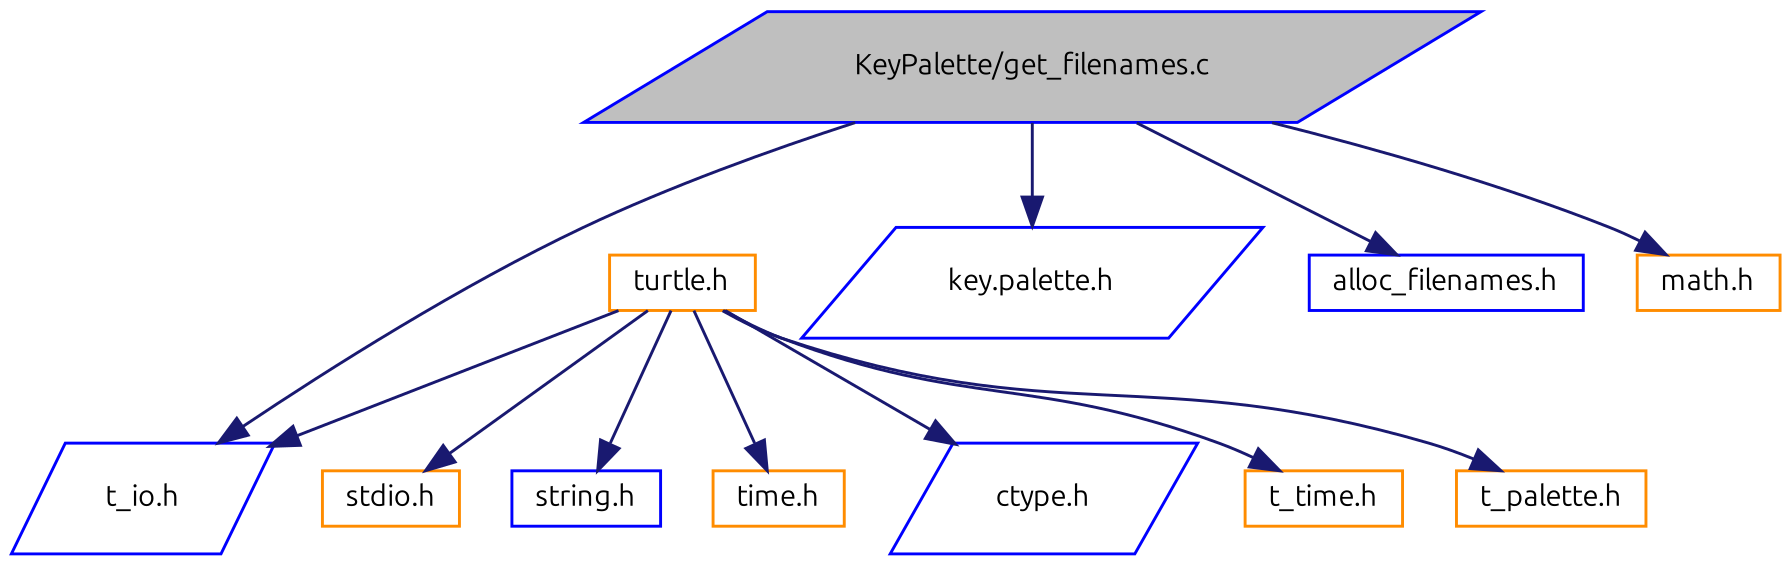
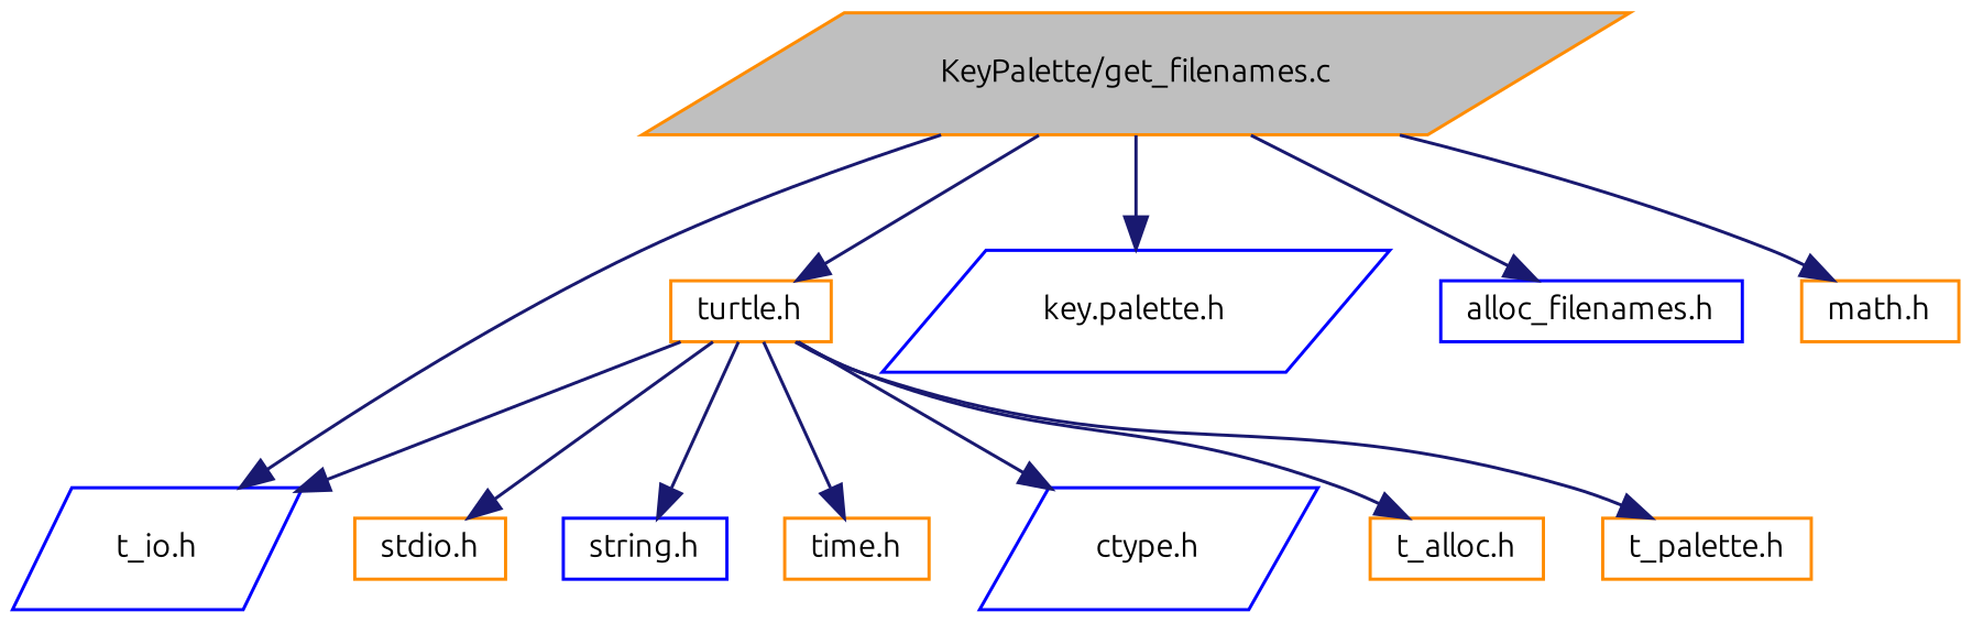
  digraph {
    fontname=Ubuntu
    node [color=blue fontname=Ubuntu fontsize=10 shape=box]
    edge [color=midnightblue fontname=Ubuntu fontsize=10 labelfontname=FreeSans labelfontsize=10 style=solid]
-   n1 [fillcolor=grey75 fontcolor=black height=0.2 label="KeyPalette/get_filenames.c" shape=parallelogram style=filled width=0.4]
+   n1 [color=darkorange fillcolor=grey75 fontcolor=black height=0.2 label="KeyPalette/get_filenames.c" shape=parallelogram style=filled width=0.4]
    n2 [color=darkorange height=0.2 label="turtle.h" width=0.4]
    n3 [height=0.2 label="t_io.h" shape=parallelogram width=0.4]
    n4 [height=0.2 label="key.palette.h" shape=parallelogram width=0.4]
    n5 [height=0.2 label="alloc_filenames.h" width=0.4]
    n6 [color=darkorange height=0.2 label="math.h" width=0.4]
    n7 [color=darkorange height=0.2 label="stdio.h" width=0.4]
    n8 [height=0.2 label="string.h" width=0.4]
    n9 [color=darkorange height=0.2 label="time.h" width=0.4]
    n10 [height=0.2 label="ctype.h" shape=parallelogram width=0.4]
-   n11 [color=darkorange height=0.2 label="t_time.h" width=0.4]
+   n11 [color=darkorange height=0.2 label="t_alloc.h" width=0.4]
    n12 [color=darkorange height=0.2 label="t_palette.h" width=0.4]
+   n1 -> n2
    n1 -> n3
    n1 -> n4
    n1 -> n5
    n1 -> n6
    n2 -> n3
    n2 -> n7
    n2 -> n8
    n2 -> n9
    n2 -> n10
    n2 -> n11
    n2 -> n12
  }
